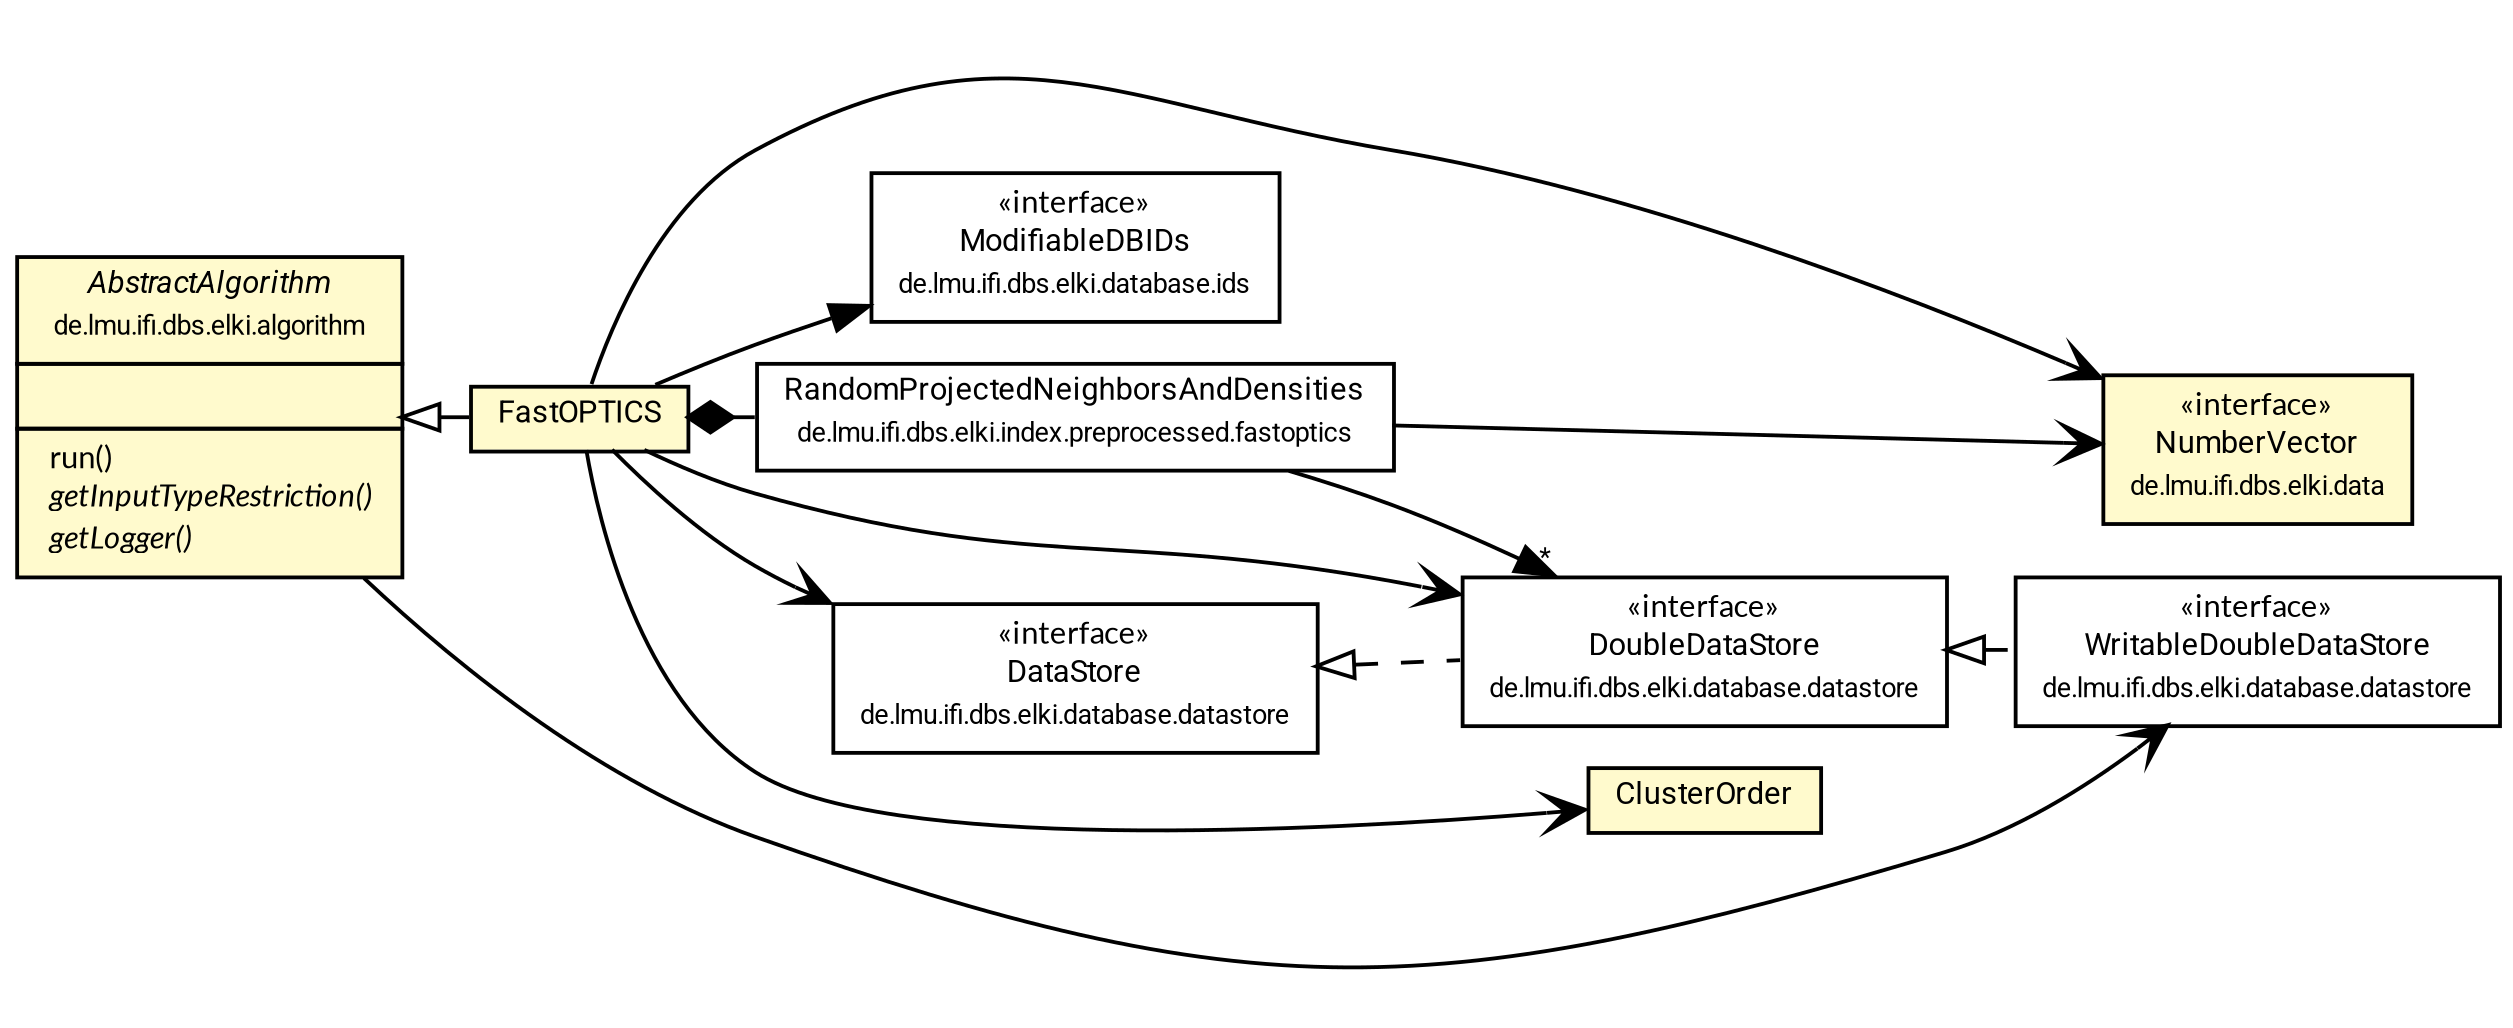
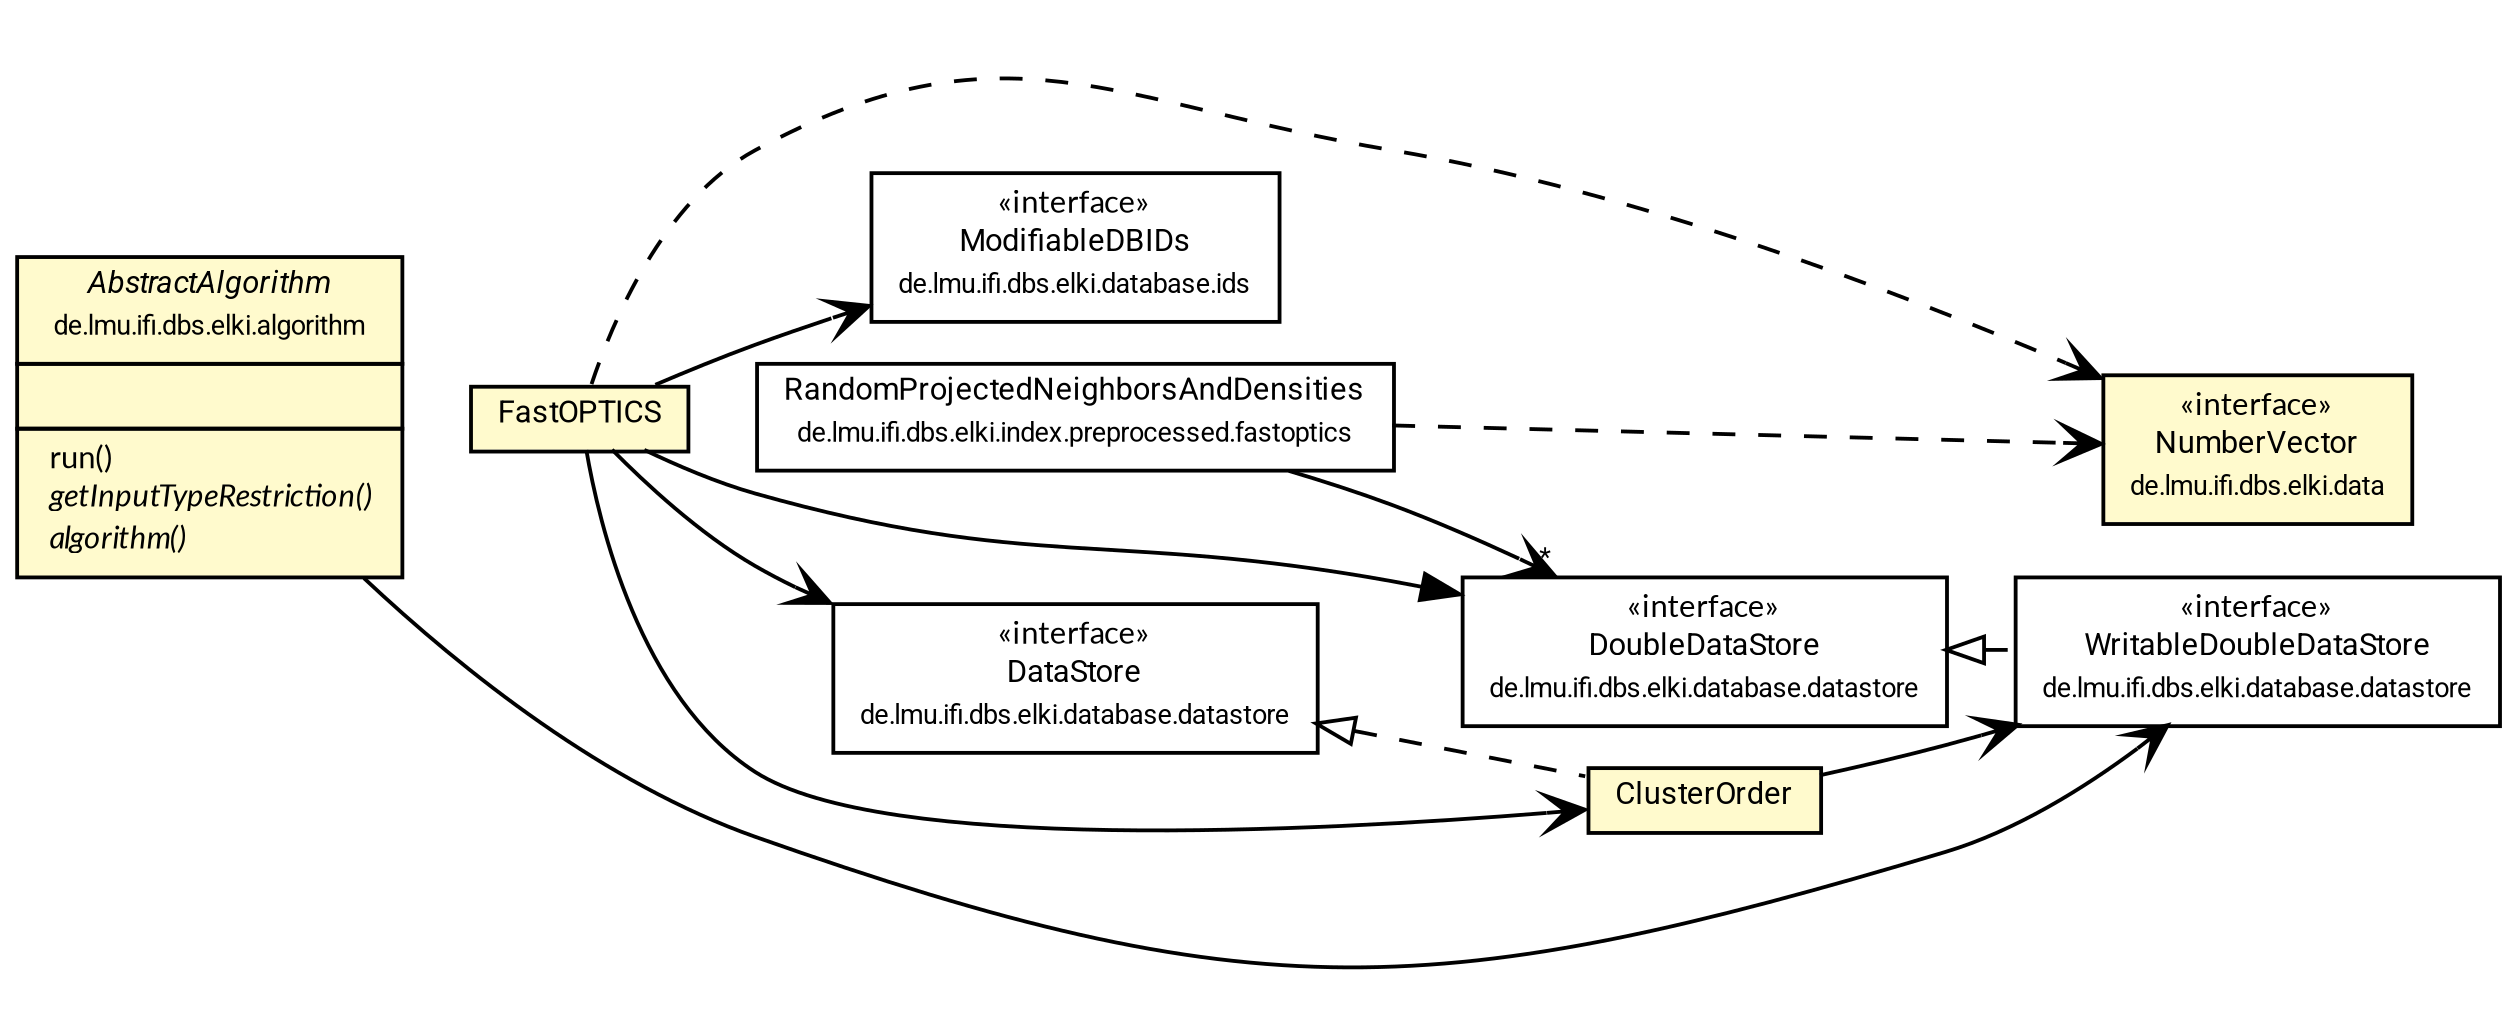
  digraph {
    fontname=Lato
    nodesep=0.15
    rankdir=LR
    ranksep=0.25
    node [fontcolor=black fontname=Lato fontsize=8 margin=0 shape=plaintext]
    edge [arrowhead=open color=black fontname=Lato fontsize=7 labelfontname=Roboto labelfontsize=7 weight=1]
    n1 [height=0 label=<<table title="de.lmu.ifi.dbs.elki.index.preprocessed.fastoptics.RandomProjectedNeighborsAndDensities" border="0" cellborder="1" cellspacing="0" cellpadding="2" href="../../../index/preprocessed/fastoptics/RandomProjectedNeighborsAndDensities.html" target="_parent"> 		<tr><td><table border="0" cellspacing="0" cellpadding="1"> 		<tr><td align="center" balign="center"> <font face="Roboto">RandomProjectedNeighborsAndDensities</font> </td></tr> 		<tr><td align="center" balign="center"> <font face="Roboto" point-size="7.0">de.lmu.ifi.dbs.elki.index.preprocessed.fastoptics</font> </td></tr> 		</table></td></tr> 		</table>> width=0]
    n2 [height=0 label=<<table title="de.lmu.ifi.dbs.elki.data.NumberVector" border="0" cellborder="1" cellspacing="0" cellpadding="2" bgcolor="LemonChiffon" href="../../../data/NumberVector.html" target="_parent"> 		<tr><td><table border="0" cellspacing="0" cellpadding="1"> 		<tr><td align="center" balign="center"> &#171;interface&#187; </td></tr> 		<tr><td align="center" balign="center"> <font face="Roboto">NumberVector</font> </td></tr> 		<tr><td align="center" balign="center"> <font face="Roboto" point-size="7.0">de.lmu.ifi.dbs.elki.data</font> </td></tr> 		</table></td></tr> 		</table>> width=0]
    n3 [height=0 label=<<table title="de.lmu.ifi.dbs.elki.database.datastore.DoubleDataStore" border="0" cellborder="1" cellspacing="0" cellpadding="2" href="../../../database/datastore/DoubleDataStore.html" target="_parent"> 		<tr><td><table border="0" cellspacing="0" cellpadding="1"> 		<tr><td align="center" balign="center"> &#171;interface&#187; </td></tr> 		<tr><td align="center" balign="center"> <font face="Roboto">DoubleDataStore</font> </td></tr> 		<tr><td align="center" balign="center"> <font face="Roboto" point-size="7.0">de.lmu.ifi.dbs.elki.database.datastore</font> </td></tr> 		</table></td></tr> 		</table>> width=0]
    n4 [height=0 label=<<table title="de.lmu.ifi.dbs.elki.database.datastore.WritableDoubleDataStore" border="0" cellborder="1" cellspacing="0" cellpadding="2" href="../../../database/datastore/WritableDoubleDataStore.html" target="_parent"> 		<tr><td><table border="0" cellspacing="0" cellpadding="1"> 		<tr><td align="center" balign="center"> &#171;interface&#187; </td></tr> 		<tr><td align="center" balign="center"> <font face="Roboto">WritableDoubleDataStore</font> </td></tr> 		<tr><td align="center" balign="center"> <font face="Roboto" point-size="7.0">de.lmu.ifi.dbs.elki.database.datastore</font> </td></tr> 		</table></td></tr> 		</table>> width=0]
    n5 [height=0 label=<<table title="de.lmu.ifi.dbs.elki.algorithm.clustering.optics.ClusterOrder" border="0" cellborder="1" cellspacing="0" cellpadding="2" bgcolor="LemonChiffon" href="ClusterOrder.html" target="_parent"> 		<tr><td><table border="0" cellspacing="0" cellpadding="1"> 		<tr><td align="center" balign="center"> <font face="Roboto">ClusterOrder</font> </td></tr> 		</table></td></tr> 		</table>> width=0]
    n6 [height=0 label=<<table title="de.lmu.ifi.dbs.elki.algorithm.clustering.optics.FastOPTICS" border="0" cellborder="1" cellspacing="0" cellpadding="2" bgcolor="lemonChiffon" href="FastOPTICS.html" target="_parent"> 		<tr><td><table border="0" cellspacing="0" cellpadding="1"> 		<tr><td align="center" balign="center"> <font face="Roboto">FastOPTICS</font> </td></tr> 		</table></td></tr> 		</table>> width=0]
    n7 [height=0 label=<<table title="de.lmu.ifi.dbs.elki.database.ids.ModifiableDBIDs" border="0" cellborder="1" cellspacing="0" cellpadding="2" href="../../../database/ids/ModifiableDBIDs.html" target="_parent"> 		<tr><td><table border="0" cellspacing="0" cellpadding="1"> 		<tr><td align="center" balign="center"> &#171;interface&#187; </td></tr> 		<tr><td align="center" balign="center"> <font face="Roboto">ModifiableDBIDs</font> </td></tr> 		<tr><td align="center" balign="center"> <font face="Roboto" point-size="7.0">de.lmu.ifi.dbs.elki.database.ids</font> </td></tr> 		</table></td></tr> 		</table>> width=0]
    n8 [height=0 label=<<table title="de.lmu.ifi.dbs.elki.database.datastore.DataStore" border="0" cellborder="1" cellspacing="0" cellpadding="2" href="../../../database/datastore/DataStore.html" target="_parent"> 		<tr><td><table border="0" cellspacing="0" cellpadding="1"> 		<tr><td align="center" balign="center"> &#171;interface&#187; </td></tr> 		<tr><td align="center" balign="center"> <font face="Roboto">DataStore</font> </td></tr> 		<tr><td align="center" balign="center"> <font face="Roboto" point-size="7.0">de.lmu.ifi.dbs.elki.database.datastore</font> </td></tr> 		</table></td></tr> 		</table>> width=0]
-   n9 [height=0 label=<<table title="de.lmu.ifi.dbs.elki.algorithm.AbstractAlgorithm" border="0" cellborder="1" cellspacing="0" cellpadding="2" bgcolor="LemonChiffon" href="../../AbstractAlgorithm.html" target="_parent"> 		<tr><td><table border="0" cellspacing="0" cellpadding="1"> 		<tr><td align="center" balign="center"> <font face="Roboto"><i>AbstractAlgorithm</i></font> </td></tr> 		<tr><td align="center" balign="center"> <font face="Roboto" point-size="7.0">de.lmu.ifi.dbs.elki.algorithm</font> </td></tr> 		</table></td></tr> 		<tr><td><table border="0" cellspacing="0" cellpadding="1"> 		<tr><td align="left" balign="left">  </td></tr> 		</table></td></tr> 		<tr><td><table border="0" cellspacing="0" cellpadding="1"> 		<tr><td align="left" balign="left">  run() </td></tr> 		<tr><td align="left" balign="left"> <i> getInputTypeRestriction()</i> </td></tr> 		<tr><td align="left" balign="left"> <i> getLogger()</i> </td></tr> 		</table></td></tr> 		</table>> width=0]
-   n1 -> n2 [style=solid weight=0]
-   n1 -> n3 [arrowhead=normal headlabel="*"]
+   n9 [height=0 label=<<table title="de.lmu.ifi.dbs.elki.algorithm.AbstractAlgorithm" border="0" cellborder="1" cellspacing="0" cellpadding="2" bgcolor="LemonChiffon" href="../../AbstractAlgorithm.html" target="_parent"> 		<tr><td><table border="0" cellspacing="0" cellpadding="1"> 		<tr><td align="center" balign="center"> <font face="Roboto"><i>AbstractAlgorithm</i></font> </td></tr> 		<tr><td align="center" balign="center"> <font face="Roboto" point-size="7.0">de.lmu.ifi.dbs.elki.algorithm</font> </td></tr> 		</table></td></tr> 		<tr><td><table border="0" cellspacing="0" cellpadding="1"> 		<tr><td align="left" balign="left">  </td></tr> 		</table></td></tr> 		<tr><td><table border="0" cellspacing="0" cellpadding="1"> 		<tr><td align="left" balign="left">  run() </td></tr> 		<tr><td align="left" balign="left"> <i> getInputTypeRestriction()</i> </td></tr> 		<tr><td align="left" balign="left"> <i> algorithm()</i> </td></tr> 		</table></td></tr> 		</table>> width=0]
+   n1 -> n2 [style=dashed weight=0]
+   n1 -> n3 [headlabel="*"]
    n3 -> n4 [arrowtail=empty dir=back style=dashed weight=9 arrowhead=""]
-   n6 -> n1 [arrowhead=none arrowtail=diamond dir=back weight=6]
-   n6 -> n2 [style=solid weight=0]
-   n6 -> n3
+   n5 -> n4
+   n6 -> n2 [style=dashed weight=0]
+   n6 -> n3 [arrowhead=normal]
    n6 -> n5
-   n6 -> n7 [arrowhead=normal]
+   n6 -> n7
    n6 -> n8
-   n8 -> n3 [arrowtail=empty dir=back style=dashed weight=9 arrowhead=""]
+   n8 -> n5 [arrowtail=empty dir=back style=dashed weight=9 arrowhead=""]
    n9 -> n4
-   n9 -> n6 [arrowtail=empty dir=back weight=10 arrowhead=""]
  }
